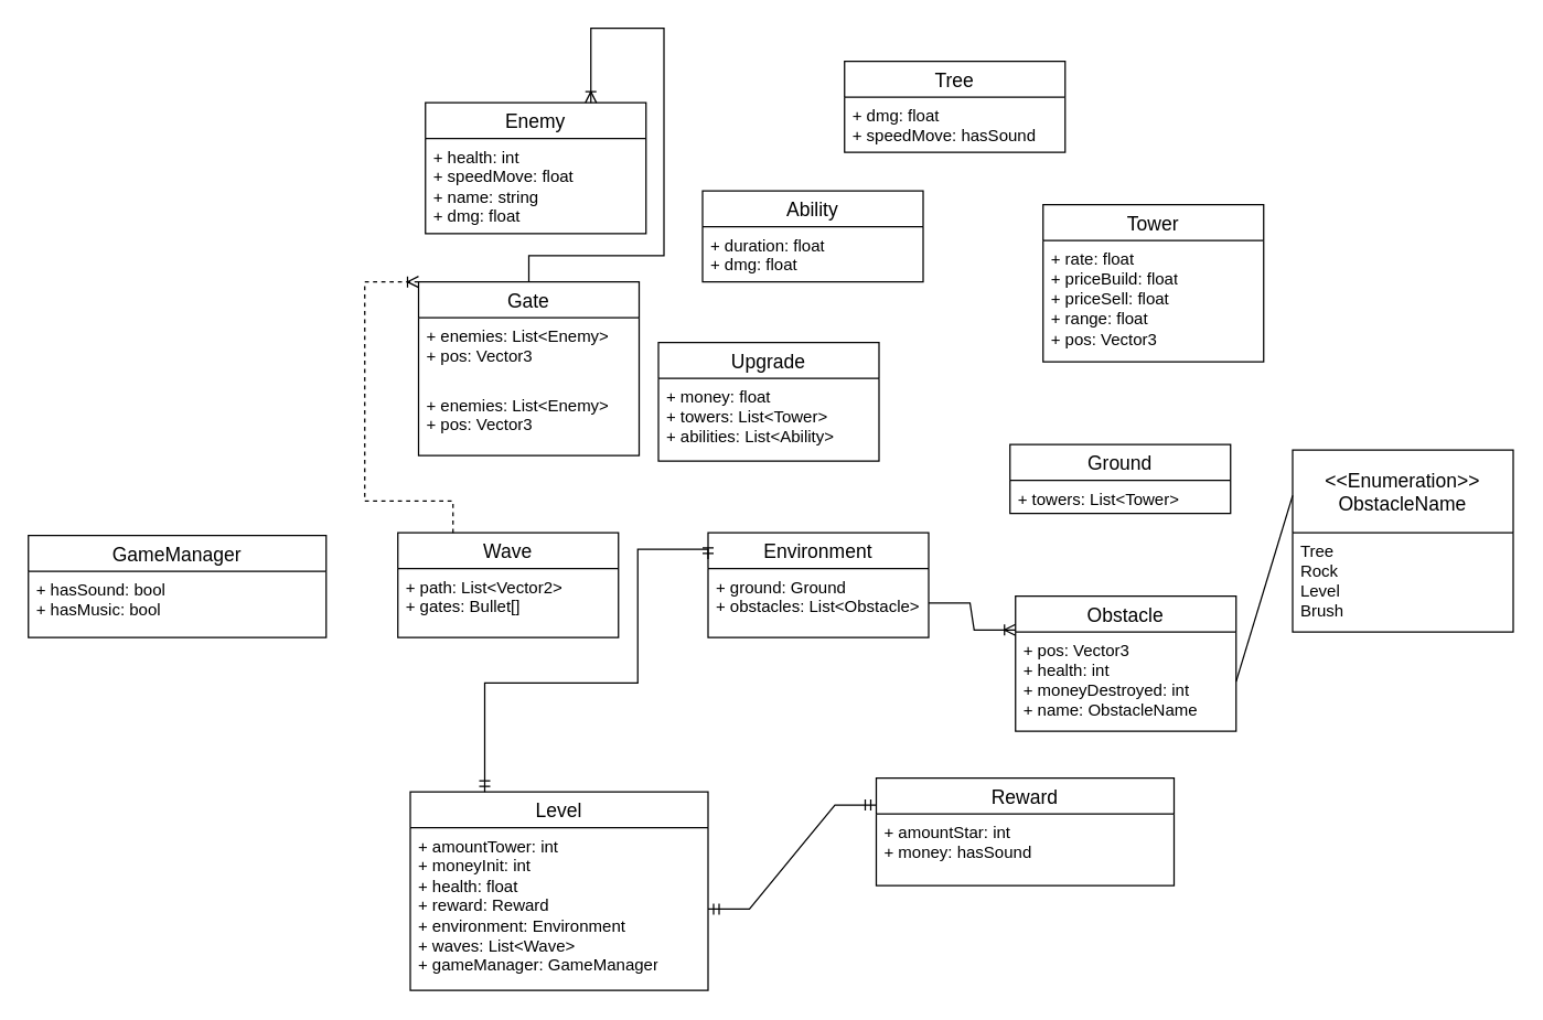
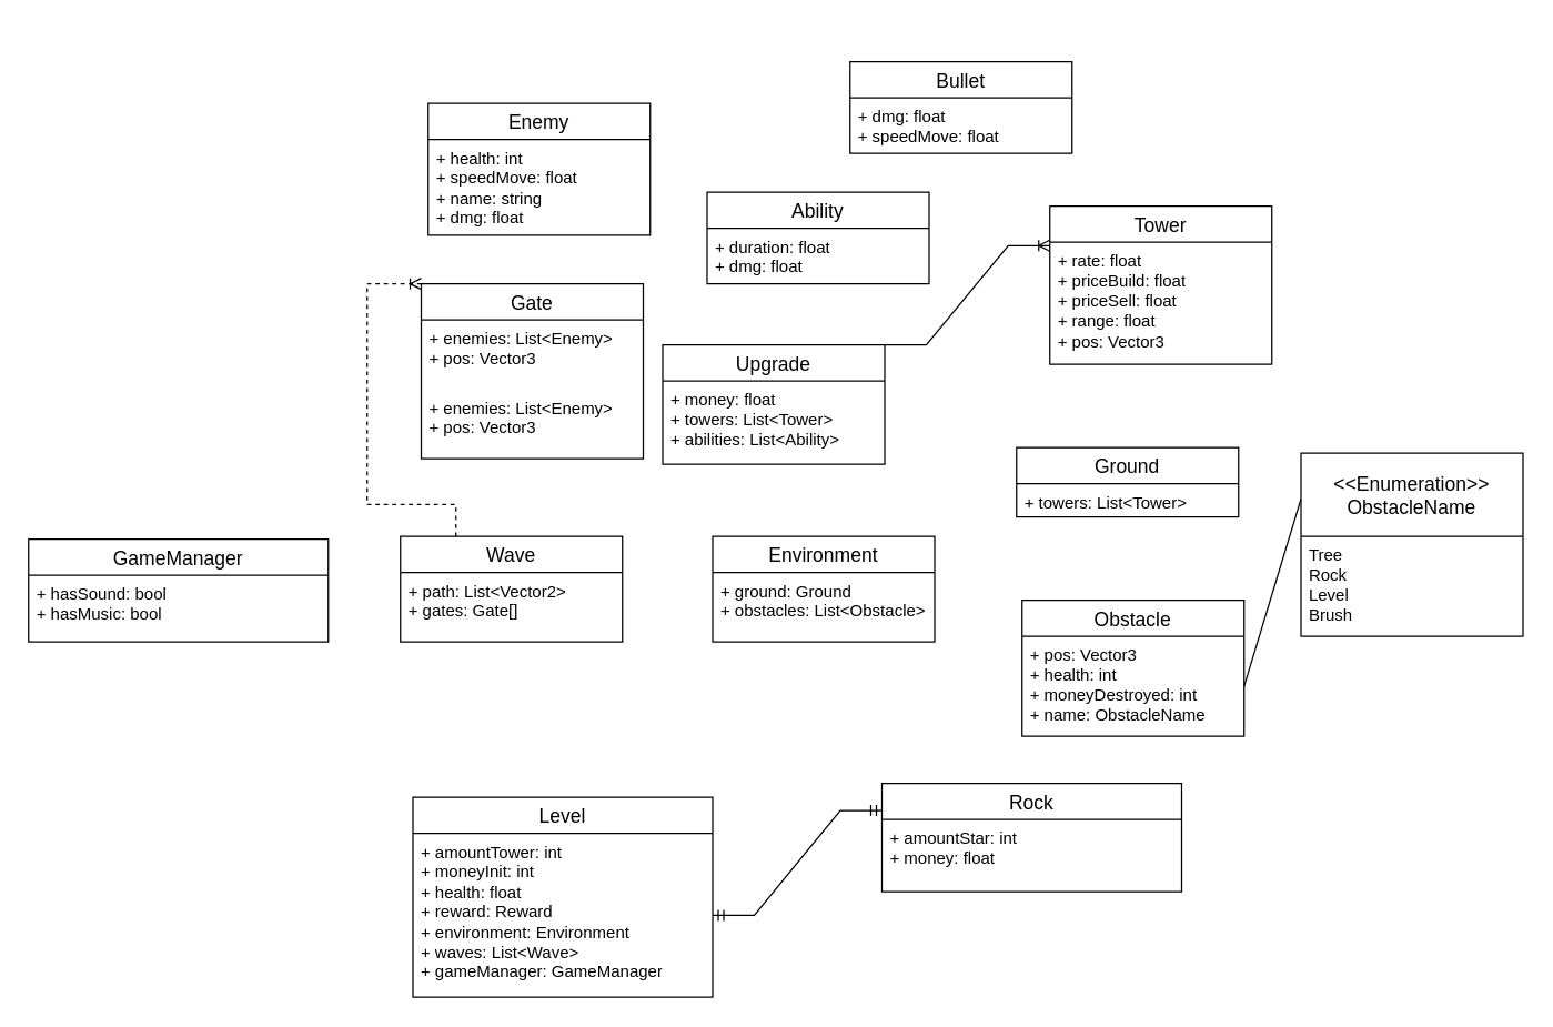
  <mxCell id="0" />
  <mxCell id="1" parent="0" />
  <mxCell id="2" value="Tower" style="swimlane;fontStyle=0;childLayout=stackLayout;horizontal=1;startSize=26;horizontalStack=0;resizeParent=1;resizeParentMax=0;resizeLast=0;collapsible=1;marginBottom=0;align=center;fontSize=14;" parent="1" vertex="1"><mxGeometry x="756" y="148" width="160" height="114" as="geometry" /></mxCell>
  <mxCell id="3" value="+ rate: float&lt;div&gt;+ priceBuild: float&lt;/div&gt;&lt;div&gt;+ priceSell: float&lt;/div&gt;&lt;div&gt;+ range: float&lt;/div&gt;&lt;div&gt;+ pos: Vector3&lt;/div&gt;" style="text;strokeColor=none;fillColor=none;spacingLeft=4;spacingRight=4;overflow=hidden;rotatable=0;points=[[0,0.5],[1,0.5]];portConstraint=eastwest;fontSize=12;whiteSpace=wrap;html=1;" parent="2" vertex="1"><mxGeometry y="26" width="160" height="88" as="geometry" /></mxCell>
- <mxCell id="4" value="Tree" style="swimlane;fontStyle=0;childLayout=stackLayout;horizontal=1;startSize=26;horizontalStack=0;resizeParent=1;resizeParentMax=0;resizeLast=0;collapsible=1;marginBottom=0;align=center;fontSize=14;" vertex="1" parent="1"><mxGeometry x="612" y="44" width="160" height="66" as="geometry" /></mxCell>
- <mxCell id="5" value="+ dmg: float&lt;div&gt;+ speedMove: hasSound&lt;/div&gt;" style="text;strokeColor=none;fillColor=none;spacingLeft=4;spacingRight=4;overflow=hidden;rotatable=0;points=[[0,0.5],[1,0.5]];portConstraint=eastwest;fontSize=12;whiteSpace=wrap;html=1;" vertex="1" parent="4"><mxGeometry y="26" width="160" height="40" as="geometry" /></mxCell>
+ <mxCell id="4" value="Bullet" style="swimlane;fontStyle=0;childLayout=stackLayout;horizontal=1;startSize=26;horizontalStack=0;resizeParent=1;resizeParentMax=0;resizeLast=0;collapsible=1;marginBottom=0;align=center;fontSize=14;" vertex="1" parent="1"><mxGeometry x="612" y="44" width="160" height="66" as="geometry" /></mxCell>
+ <mxCell id="5" value="+ dmg: float&lt;div&gt;+ speedMove: float&lt;/div&gt;" style="text;strokeColor=none;fillColor=none;spacingLeft=4;spacingRight=4;overflow=hidden;rotatable=0;points=[[0,0.5],[1,0.5]];portConstraint=eastwest;fontSize=12;whiteSpace=wrap;html=1;" vertex="1" parent="4"><mxGeometry y="26" width="160" height="40" as="geometry" /></mxCell>
  <mxCell id="6" value="Ability" style="swimlane;fontStyle=0;childLayout=stackLayout;horizontal=1;startSize=26;horizontalStack=0;resizeParent=1;resizeParentMax=0;resizeLast=0;collapsible=1;marginBottom=0;align=center;fontSize=14;" vertex="1" parent="1"><mxGeometry x="509" y="138" width="160" height="66" as="geometry" /></mxCell>
  <mxCell id="7" value="+ duration: float&lt;div&gt;+ dmg: float&lt;/div&gt;" style="text;strokeColor=none;fillColor=none;spacingLeft=4;spacingRight=4;overflow=hidden;rotatable=0;points=[[0,0.5],[1,0.5]];portConstraint=eastwest;fontSize=12;whiteSpace=wrap;html=1;" vertex="1" parent="6"><mxGeometry y="26" width="160" height="40" as="geometry" /></mxCell>
  <mxCell id="8" value="Upgrade" style="swimlane;fontStyle=0;childLayout=stackLayout;horizontal=1;startSize=26;horizontalStack=0;resizeParent=1;resizeParentMax=0;resizeLast=0;collapsible=1;marginBottom=0;align=center;fontSize=14;" vertex="1" parent="1"><mxGeometry x="477" y="248" width="160" height="86" as="geometry" /></mxCell>
  <mxCell id="9" value="+ money: float&lt;div&gt;+ towers: List&amp;lt;Tower&amp;gt;&lt;/div&gt;&lt;div&gt;+ abilities: List&amp;lt;Ability&amp;gt;&lt;/div&gt;" style="text;strokeColor=none;fillColor=none;spacingLeft=4;spacingRight=4;overflow=hidden;rotatable=0;points=[[0,0.5],[1,0.5]];portConstraint=eastwest;fontSize=12;whiteSpace=wrap;html=1;" vertex="1" parent="8"><mxGeometry y="26" width="160" height="60" as="geometry" /></mxCell>
  <mxCell id="10" value="Ground" style="swimlane;fontStyle=0;childLayout=stackLayout;horizontal=1;startSize=26;horizontalStack=0;resizeParent=1;resizeParentMax=0;resizeLast=0;collapsible=1;marginBottom=0;align=center;fontSize=14;" vertex="1" parent="1"><mxGeometry x="732" y="322" width="160" height="50" as="geometry" /></mxCell>
  <mxCell id="11" value="+ towers: List&amp;lt;Tower&amp;gt;" style="text;strokeColor=none;fillColor=none;spacingLeft=4;spacingRight=4;overflow=hidden;rotatable=0;points=[[0,0.5],[1,0.5]];portConstraint=eastwest;fontSize=12;whiteSpace=wrap;html=1;" vertex="1" parent="10"><mxGeometry y="26" width="160" height="24" as="geometry" /></mxCell>
  <mxCell id="12" value="Environment" style="swimlane;fontStyle=0;childLayout=stackLayout;horizontal=1;startSize=26;horizontalStack=0;resizeParent=1;resizeParentMax=0;resizeLast=0;collapsible=1;marginBottom=0;align=center;fontSize=14;" vertex="1" parent="1"><mxGeometry x="513" y="386" width="160" height="76" as="geometry" /></mxCell>
  <mxCell id="13" value="+ ground: Ground&lt;div&gt;+ obstacles: List&amp;lt;Obstacle&amp;gt;&lt;/div&gt;" style="text;strokeColor=none;fillColor=none;spacingLeft=4;spacingRight=4;overflow=hidden;rotatable=0;points=[[0,0.5],[1,0.5]];portConstraint=eastwest;fontSize=12;whiteSpace=wrap;html=1;" vertex="1" parent="12"><mxGeometry y="26" width="160" height="50" as="geometry" /></mxCell>
  <mxCell id="14" value="Obstacle" style="swimlane;fontStyle=0;childLayout=stackLayout;horizontal=1;startSize=26;horizontalStack=0;resizeParent=1;resizeParentMax=0;resizeLast=0;collapsible=1;marginBottom=0;align=center;fontSize=14;" vertex="1" parent="1"><mxGeometry x="736" y="432" width="160" height="98" as="geometry" /></mxCell>
  <mxCell id="15" value="+ pos: Vector3&lt;div&gt;+ health: int&lt;/div&gt;&lt;div&gt;+ moneyDestroyed: int&lt;/div&gt;&lt;div&gt;+ name: ObstacleName&lt;/div&gt;" style="text;strokeColor=none;fillColor=none;spacingLeft=4;spacingRight=4;overflow=hidden;rotatable=0;points=[[0,0.5],[1,0.5]];portConstraint=eastwest;fontSize=12;whiteSpace=wrap;html=1;" vertex="1" parent="14"><mxGeometry y="26" width="160" height="72" as="geometry" /></mxCell>
  <mxCell id="16" value="&lt;&lt;Enumeration&gt;&gt;&#10;ObstacleName" style="swimlane;fontStyle=0;childLayout=stackLayout;horizontal=1;startSize=60;horizontalStack=0;resizeParent=1;resizeParentMax=0;resizeLast=0;collapsible=1;marginBottom=0;align=center;fontSize=14;" vertex="1" parent="1"><mxGeometry x="937" y="326" width="160" height="132" as="geometry" /></mxCell>
  <mxCell id="17" value="Tree&lt;div&gt;Rock&lt;/div&gt;&lt;div&gt;Level&lt;/div&gt;&lt;div&gt;Brush&lt;/div&gt;" style="text;strokeColor=none;fillColor=none;spacingLeft=4;spacingRight=4;overflow=hidden;rotatable=0;points=[[0,0.5],[1,0.5]];portConstraint=eastwest;fontSize=12;whiteSpace=wrap;html=1;" vertex="1" parent="16"><mxGeometry y="60" width="160" height="72" as="geometry" /></mxCell>
  <mxCell id="18" value="Level" style="swimlane;fontStyle=0;childLayout=stackLayout;horizontal=1;startSize=26;horizontalStack=0;resizeParent=1;resizeParentMax=0;resizeLast=0;collapsible=1;marginBottom=0;align=center;fontSize=14;" vertex="1" parent="1"><mxGeometry x="297" y="574" width="216" height="144" as="geometry" /></mxCell>
  <mxCell id="19" value="+ amountTower: int&lt;div&gt;+ moneyInit: int&lt;/div&gt;&lt;div&gt;+ health: float&lt;/div&gt;&lt;div&gt;+ reward: Reward&lt;/div&gt;&lt;div&gt;+ environment: Environment&lt;/div&gt;&lt;div&gt;+ waves: List&amp;lt;Wave&amp;gt;&lt;/div&gt;&lt;div&gt;+ gameManager: GameManager&lt;/div&gt;" style="text;strokeColor=none;fillColor=none;spacingLeft=4;spacingRight=4;overflow=hidden;rotatable=0;points=[[0,0.5],[1,0.5]];portConstraint=eastwest;fontSize=12;whiteSpace=wrap;html=1;" vertex="1" parent="18"><mxGeometry y="26" width="216" height="118" as="geometry" /></mxCell>
  <mxCell id="20" value="GameManager" style="swimlane;fontStyle=0;childLayout=stackLayout;horizontal=1;startSize=26;horizontalStack=0;resizeParent=1;resizeParentMax=0;resizeLast=0;collapsible=1;marginBottom=0;align=center;fontSize=14;" vertex="1" parent="1"><mxGeometry x="20" y="388" width="216" height="74" as="geometry" /></mxCell>
  <mxCell id="21" value="+ hasSound: bool&lt;div&gt;+ hasMusic: bool&lt;/div&gt;" style="text;strokeColor=none;fillColor=none;spacingLeft=4;spacingRight=4;overflow=hidden;rotatable=0;points=[[0,0.5],[1,0.5]];portConstraint=eastwest;fontSize=12;whiteSpace=wrap;html=1;" vertex="1" parent="20"><mxGeometry y="26" width="216" height="48" as="geometry" /></mxCell>
- <mxCell id="22" value="Reward" style="swimlane;fontStyle=0;childLayout=stackLayout;horizontal=1;startSize=26;horizontalStack=0;resizeParent=1;resizeParentMax=0;resizeLast=0;collapsible=1;marginBottom=0;align=center;fontSize=14;" vertex="1" parent="1"><mxGeometry x="635" y="564" width="216" height="78" as="geometry" /></mxCell>
- <mxCell id="23" value="+ amountStar: int&lt;div&gt;+ money: hasSound&lt;/div&gt;" style="text;strokeColor=none;fillColor=none;spacingLeft=4;spacingRight=4;overflow=hidden;rotatable=0;points=[[0,0.5],[1,0.5]];portConstraint=eastwest;fontSize=12;whiteSpace=wrap;html=1;" vertex="1" parent="22"><mxGeometry y="26" width="216" height="52" as="geometry" /></mxCell>
+ <mxCell id="22" value="Rock" style="swimlane;fontStyle=0;childLayout=stackLayout;horizontal=1;startSize=26;horizontalStack=0;resizeParent=1;resizeParentMax=0;resizeLast=0;collapsible=1;marginBottom=0;align=center;fontSize=14;" vertex="1" parent="1"><mxGeometry x="635" y="564" width="216" height="78" as="geometry" /></mxCell>
+ <mxCell id="23" value="+ amountStar: int&lt;div&gt;+ money: float&lt;/div&gt;" style="text;strokeColor=none;fillColor=none;spacingLeft=4;spacingRight=4;overflow=hidden;rotatable=0;points=[[0,0.5],[1,0.5]];portConstraint=eastwest;fontSize=12;whiteSpace=wrap;html=1;" vertex="1" parent="22"><mxGeometry y="26" width="216" height="52" as="geometry" /></mxCell>
  <mxCell id="24" value="Wave" style="swimlane;fontStyle=0;childLayout=stackLayout;horizontal=1;startSize=26;horizontalStack=0;resizeParent=1;resizeParentMax=0;resizeLast=0;collapsible=1;marginBottom=0;align=center;fontSize=14;" vertex="1" parent="1"><mxGeometry x="288" y="386" width="160" height="76" as="geometry" /></mxCell>
- <mxCell id="25" value="+ path: List&amp;lt;Vector2&amp;gt;&lt;div&gt;+ gates: Bullet[]&lt;/div&gt;" style="text;strokeColor=none;fillColor=none;spacingLeft=4;spacingRight=4;overflow=hidden;rotatable=0;points=[[0,0.5],[1,0.5]];portConstraint=eastwest;fontSize=12;whiteSpace=wrap;html=1;" vertex="1" parent="24"><mxGeometry y="26" width="160" height="50" as="geometry" /></mxCell>
+ <mxCell id="25" value="+ path: List&amp;lt;Vector2&amp;gt;&lt;div&gt;+ gates: Gate[]&lt;/div&gt;" style="text;strokeColor=none;fillColor=none;spacingLeft=4;spacingRight=4;overflow=hidden;rotatable=0;points=[[0,0.5],[1,0.5]];portConstraint=eastwest;fontSize=12;whiteSpace=wrap;html=1;" vertex="1" parent="24"><mxGeometry y="26" width="160" height="50" as="geometry" /></mxCell>
  <mxCell id="26" value="Gate" style="swimlane;fontStyle=0;childLayout=stackLayout;horizontal=1;startSize=26;horizontalStack=0;resizeParent=1;resizeParentMax=0;resizeLast=0;collapsible=1;marginBottom=0;align=center;fontSize=14;" vertex="1" parent="1"><mxGeometry x="303" y="204" width="160" height="126" as="geometry" /></mxCell>
  <mxCell id="27" value="+ enemies: List&amp;lt;Enemy&amp;gt;&lt;div&gt;+ pos: Vector3&lt;/div&gt;" style="text;strokeColor=none;fillColor=none;spacingLeft=4;spacingRight=4;overflow=hidden;rotatable=0;points=[[0,0.5],[1,0.5]];portConstraint=eastwest;fontSize=12;whiteSpace=wrap;html=1;" vertex="1" parent="26"><mxGeometry y="26" width="160" height="50" as="geometry" /></mxCell>
  <mxCell id="28" value="+ enemies: List&amp;lt;Enemy&amp;gt;&lt;div&gt;+ pos: Vector3&lt;/div&gt;" style="text;strokeColor=none;fillColor=none;spacingLeft=4;spacingRight=4;overflow=hidden;rotatable=0;points=[[0,0.5],[1,0.5]];portConstraint=eastwest;fontSize=12;whiteSpace=wrap;html=1;" vertex="1" parent="26"><mxGeometry y="76" width="160" height="50" as="geometry" /></mxCell>
  <mxCell id="29" value="Enemy" style="swimlane;fontStyle=0;childLayout=stackLayout;horizontal=1;startSize=26;horizontalStack=0;resizeParent=1;resizeParentMax=0;resizeLast=0;collapsible=1;marginBottom=0;align=center;fontSize=14;" vertex="1" parent="1"><mxGeometry x="308" y="74" width="160" height="95" as="geometry" /></mxCell>
  <mxCell id="30" value="+ health: int&lt;div&gt;+ speedMove: float&lt;/div&gt;&lt;div&gt;+ name: string&lt;/div&gt;&lt;div&gt;+ dmg: float&lt;/div&gt;" style="text;strokeColor=none;fillColor=none;spacingLeft=4;spacingRight=4;overflow=hidden;rotatable=0;points=[[0,0.5],[1,0.5]];portConstraint=eastwest;fontSize=12;whiteSpace=wrap;html=1;" vertex="1" parent="29"><mxGeometry y="26" width="160" height="69" as="geometry" /></mxCell>
- <mxCell id="31" value="" style="edgeStyle=entityRelationEdgeStyle;fontSize=12;html=1;endArrow=ERoneToMany;rounded=0;exitX=1;exitY=0.5;exitDx=0;exitDy=0;entryX=0;entryY=0.25;entryDx=0;entryDy=0;" edge="1" parent="1" source="13" target="14"><mxGeometry width="100" height="100" relative="1" as="geometry"><mxPoint x="696" y="435" as="sourcePoint" /><mxPoint x="796" y="335" as="targetPoint" /></mxGeometry></mxCell>
- <mxCell id="32" value="" style="edgeStyle=orthogonalEdgeStyle;fontSize=12;html=1;endArrow=ERmandOne;startArrow=ERmandOne;rounded=0;exitX=0.25;exitY=0;exitDx=0;exitDy=0;entryX=0;entryY=0.25;entryDx=0;entryDy=0;" edge="1" parent="1" source="18" target="12"><mxGeometry width="100" height="100" relative="1" as="geometry"><mxPoint x="583" y="470" as="sourcePoint" /><mxPoint x="683" y="370" as="targetPoint" /><Array as="points"><mxPoint x="351" y="495" /><mxPoint x="462" y="495" /><mxPoint x="462" y="398" /></Array></mxGeometry></mxCell>
- <mxCell id="33" value="" style="edgeStyle=orthogonalEdgeStyle;fontSize=12;html=1;endArrow=ERoneToMany;rounded=0;entryX=0.75;entryY=0;entryDx=0;entryDy=0;exitX=0.5;exitY=0;exitDx=0;exitDy=0;" edge="1" parent="1" source="26" target="29"><mxGeometry width="100" height="100" relative="1" as="geometry"><mxPoint x="317" y="332" as="sourcePoint" /><mxPoint x="417" y="232" as="targetPoint" /><Array as="points"><mxPoint x="383" y="185" /><mxPoint x="481" y="185" /><mxPoint x="481" y="20" /><mxPoint x="428" y="20" /></Array></mxGeometry></mxCell>
+ <mxCell id="34" value="" style="edgeStyle=entityRelationEdgeStyle;fontSize=12;html=1;endArrow=ERoneToMany;rounded=0;entryX=0;entryY=0.25;entryDx=0;entryDy=0;exitX=1;exitY=0;exitDx=0;exitDy=0;" edge="1" parent="1" source="8" target="2"><mxGeometry width="100" height="100" relative="1" as="geometry"><mxPoint x="572" y="415" as="sourcePoint" /><mxPoint x="672" y="315" as="targetPoint" /></mxGeometry></mxCell>
  <mxCell id="35" value="" style="endArrow=none;html=1;rounded=0;entryX=0;entryY=0.25;entryDx=0;entryDy=0;exitX=1;exitY=0.5;exitDx=0;exitDy=0;" edge="1" parent="1" source="15" target="16"><mxGeometry relative="1" as="geometry"><mxPoint x="739" y="318" as="sourcePoint" /><mxPoint x="899" y="318" as="targetPoint" /></mxGeometry></mxCell>
  <mxCell id="36" value="" style="edgeStyle=entityRelationEdgeStyle;fontSize=12;html=1;endArrow=ERmandOne;startArrow=ERmandOne;rounded=0;exitX=1;exitY=0.5;exitDx=0;exitDy=0;entryX=0;entryY=0.25;entryDx=0;entryDy=0;" edge="1" parent="1" source="19" target="22"><mxGeometry width="100" height="100" relative="1" as="geometry"><mxPoint x="594" y="489" as="sourcePoint" /><mxPoint x="694" y="389" as="targetPoint" /></mxGeometry></mxCell>
  <mxCell id="37" value="" style="edgeStyle=orthogonalEdgeStyle;fontSize=12;html=1;endArrow=ERoneToMany;rounded=0;exitX=0.25;exitY=0;exitDx=0;exitDy=0;entryX=0;entryY=0;entryDx=0;entryDy=0;dashed=1;" edge="1" parent="1" source="24" target="26"><mxGeometry width="100" height="100" relative="1" as="geometry"><mxPoint x="441" y="359" as="sourcePoint" /><mxPoint x="541" y="259" as="targetPoint" /><Array as="points"><mxPoint x="328" y="363" /><mxPoint x="264" y="363" /><mxPoint x="264" y="204" /><mxPoint x="288" y="204" /></Array></mxGeometry></mxCell>
